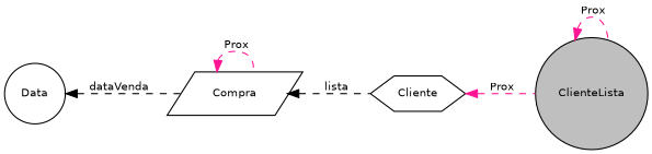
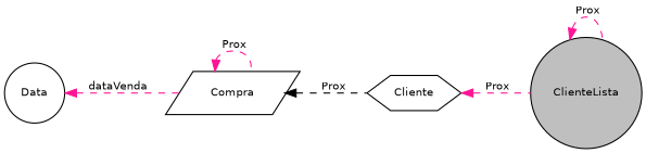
  digraph {
    rankdir=LR
    node [color=black fillcolor=white fontname=Helvetica fontsize=10 shape=circle style=filled]
    edge [color=deeppink dir=back fontname=Helvetica fontsize=10 labelfontname=Helvetica labelfontsize=10 style=dashed]
    n1 [fillcolor=grey75 fontcolor=black height=0.2 label=ClienteLista width=0.4]
    n2 [height=0.2 label=Cliente shape=hexagon width=0.4]
    n3 [height=0.2 label=Compra shape=parallelogram width=0.4]
    n4 [height=0.2 label=Data width=0.4]
    n1 -> n1 [label=" Prox"]
    n2 -> n1 [label=" Prox"]
-   n3 -> n2 [color=black label=" lista"]
+   n3 -> n2 [color=black label=" Prox"]
    n3 -> n3 [label=" Prox"]
-   n4 -> n3 [color=black label=" dataVenda"]
+   n4 -> n3 [label=" dataVenda"]
  }
